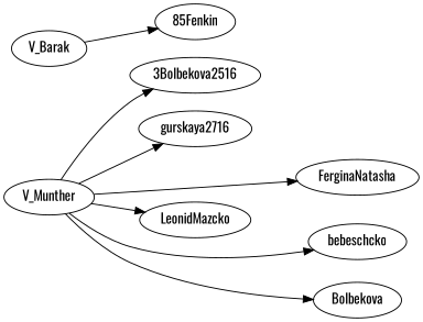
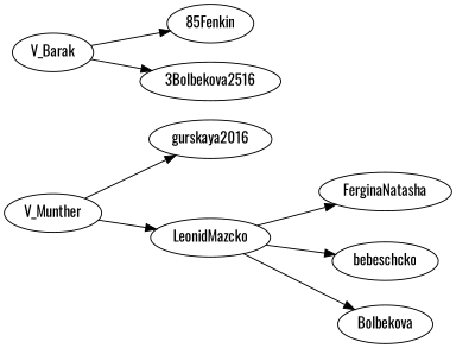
  strict digraph {
    fontname=Oswald
    rankdir=LR
    node [fontname=Oswald]
    edge [fontname=Oswald]
    V_Barak
    "85Fenkin"
    n3 [label="3Bolbekova2516"]
    V_Munther
    bebeschcko
    n6 [label=Bolbekova]
    LeonidMazcko
-   gurskaya2016 [label=gurskaya2716]
+   gurskaya2016
    FerginaNatasha
    V_Barak -> "85Fenkin"
-   V_Munther -> n3
-   V_Munther -> bebeschcko
-   V_Munther -> n6
+   V_Barak -> n3
+   LeonidMazcko -> bebeschcko
+   LeonidMazcko -> n6
    V_Munther -> LeonidMazcko
    V_Munther -> gurskaya2016
-   V_Munther -> FerginaNatasha
+   LeonidMazcko -> FerginaNatasha
  }
